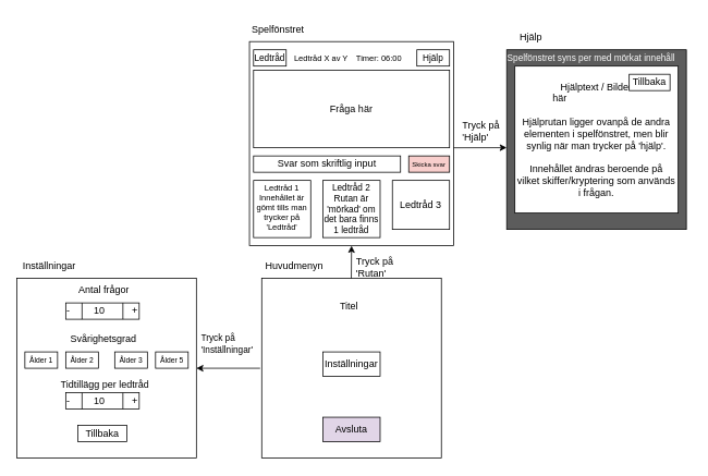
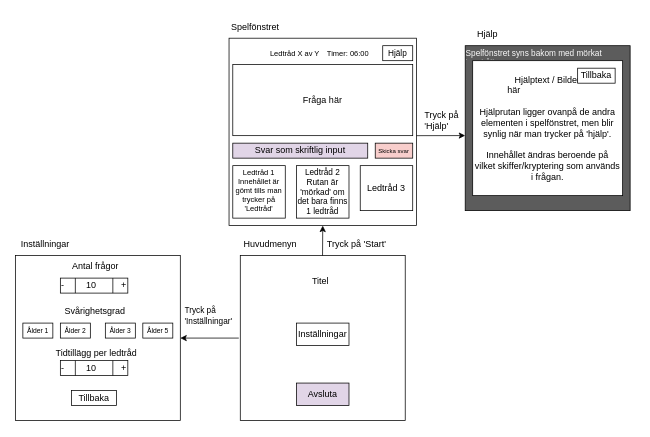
  <mxCell id="0" />
  <mxCell id="1" parent="0" />
  <mxCell id="2" value="" style="whiteSpace=wrap;html=1;aspect=fixed;" parent="1" vertex="1"><mxGeometry x="320" y="340" width="220" height="220" as="geometry" /></mxCell>
  <mxCell id="3" value="" style="whiteSpace=wrap;html=1;aspect=fixed;" parent="1" vertex="1"><mxGeometry x="20" y="340" width="220" height="220" as="geometry" /></mxCell>
  <mxCell id="4" value="" style="whiteSpace=wrap;html=1;aspect=fixed;" parent="1" vertex="1"><mxGeometry x="305" y="50" width="250" height="250" as="geometry" /></mxCell>
  <mxCell id="5" value="" style="whiteSpace=wrap;html=1;aspect=fixed;fillColor=#5C5C5C;" parent="1" vertex="1"><mxGeometry x="620" y="60" width="220" height="220" as="geometry" /></mxCell>
  <mxCell id="6" value="Huvudmenyn" style="text;strokeColor=none;align=center;fillColor=none;html=1;verticalAlign=middle;whiteSpace=wrap;rounded=0;" parent="1" vertex="1"><mxGeometry x="320" y="310" width="80" height="30" as="geometry" /></mxCell>
  <mxCell id="7" value="Inställningar" style="text;strokeColor=none;align=center;fillColor=none;html=1;verticalAlign=middle;whiteSpace=wrap;rounded=0;" parent="1" vertex="1"><mxGeometry x="20" y="310" width="80" height="30" as="geometry" /></mxCell>
  <mxCell id="8" value="Hjälp" style="text;strokeColor=none;align=center;fillColor=none;html=1;verticalAlign=middle;whiteSpace=wrap;rounded=0;" parent="1" vertex="1"><mxGeometry x="610" y="30" width="80" height="30" as="geometry" /></mxCell>
  <mxCell id="9" value="Spelfönstret" style="text;strokeColor=none;align=center;fillColor=none;html=1;verticalAlign=middle;whiteSpace=wrap;rounded=0;" parent="1" vertex="1"><mxGeometry x="300" y="20" width="80" height="30" as="geometry" /></mxCell>
  <mxCell id="10" value="" style="rounded=0;whiteSpace=wrap;html=1;" parent="1" vertex="1"><mxGeometry x="30" y="430" width="40" height="20" as="geometry" /></mxCell>
  <mxCell id="11" value="" style="rounded=0;whiteSpace=wrap;html=1;" parent="1" vertex="1"><mxGeometry x="80" y="430" width="40" height="20" as="geometry" /></mxCell>
  <mxCell id="12" value="" style="rounded=0;whiteSpace=wrap;html=1;" parent="1" vertex="1"><mxGeometry x="190" y="430" width="40" height="20" as="geometry" /></mxCell>
  <mxCell id="13" value="" style="rounded=0;whiteSpace=wrap;html=1;" parent="1" vertex="1"><mxGeometry x="140" y="430" width="40" height="20" as="geometry" /></mxCell>
  <mxCell id="14" value="-&lt;span style=&quot;white-space: pre;&quot;&gt;&#09;  10&lt;span style=&quot;white-space: pre;&quot;&gt;&#09;&lt;/span&gt;&lt;span style=&quot;white-space: pre;&quot;&gt;&#09;&lt;/span&gt;+&lt;/span&gt;" style="rounded=0;whiteSpace=wrap;html=1;" parent="1" vertex="1"><mxGeometry x="80" y="480" width="90" height="20" as="geometry" /></mxCell>
  <mxCell id="15" value="Tillbaka" style="rounded=0;whiteSpace=wrap;html=1;" parent="1" vertex="1"><mxGeometry x="95" y="520" width="60" height="20" as="geometry" /></mxCell>
  <mxCell id="16" value="" style="endArrow=none;html=1;rounded=0;" parent="1" edge="1"><mxGeometry width="50" height="50" relative="1" as="geometry"><mxPoint x="150" y="500" as="sourcePoint" /><mxPoint x="150" y="480" as="targetPoint" /></mxGeometry></mxCell>
  <mxCell id="17" value="" style="endArrow=none;html=1;rounded=0;" parent="1" edge="1"><mxGeometry width="50" height="50" relative="1" as="geometry"><mxPoint x="100" y="500" as="sourcePoint" /><mxPoint x="100" y="480" as="targetPoint" /></mxGeometry></mxCell>
  <mxCell id="18" value="-&lt;span style=&quot;white-space: pre;&quot;&gt;&#09;  10&lt;span style=&quot;white-space: pre;&quot;&gt;&#09;&lt;/span&gt;&lt;span style=&quot;white-space: pre;&quot;&gt;&#09;&lt;/span&gt;+&lt;/span&gt;" style="rounded=0;whiteSpace=wrap;html=1;" parent="1" vertex="1"><mxGeometry x="80" y="370" width="90" height="20" as="geometry" /></mxCell>
  <mxCell id="19" value="" style="endArrow=none;html=1;rounded=0;" parent="1" edge="1"><mxGeometry width="50" height="50" relative="1" as="geometry"><mxPoint x="150" y="390" as="sourcePoint" /><mxPoint x="150" y="370" as="targetPoint" /></mxGeometry></mxCell>
  <mxCell id="20" value="" style="endArrow=none;html=1;rounded=0;" parent="1" edge="1"><mxGeometry width="50" height="50" relative="1" as="geometry"><mxPoint x="100" y="390" as="sourcePoint" /><mxPoint x="100" y="370" as="targetPoint" /></mxGeometry></mxCell>
  <mxCell id="21" value="Antal frågor" style="text;strokeColor=none;fillColor=none;align=left;verticalAlign=middle;spacingLeft=4;spacingRight=4;overflow=hidden;points=[[0,0.5],[1,0.5]];portConstraint=eastwest;rotatable=0;whiteSpace=wrap;html=1;" parent="1" vertex="1"><mxGeometry x="90" y="340" width="90" height="30" as="geometry" /></mxCell>
  <mxCell id="22" value="&lt;font style=&quot;font-size: 9px;&quot;&gt;Ålder 1&lt;br&gt;&lt;/font&gt;" style="text;strokeColor=none;fillColor=none;align=left;verticalAlign=middle;spacingLeft=4;spacingRight=4;overflow=hidden;points=[[0,0.5],[1,0.5]];portConstraint=eastwest;rotatable=0;whiteSpace=wrap;html=1;" parent="1" vertex="1"><mxGeometry x="30" y="430" width="40" height="20" as="geometry" /></mxCell>
  <mxCell id="23" value="&lt;font style=&quot;font-size: 9px;&quot;&gt;Ålder 2&lt;br&gt;&lt;/font&gt;" style="text;strokeColor=none;fillColor=none;align=left;verticalAlign=middle;spacingLeft=4;spacingRight=4;overflow=hidden;points=[[0,0.5],[1,0.5]];portConstraint=eastwest;rotatable=0;whiteSpace=wrap;html=1;" parent="1" vertex="1"><mxGeometry x="80" y="430" width="40" height="20" as="geometry" /></mxCell>
  <mxCell id="24" value="&lt;font style=&quot;font-size: 9px;&quot;&gt;Ålder 3&lt;br&gt;&lt;/font&gt;" style="text;strokeColor=none;fillColor=none;align=left;verticalAlign=middle;spacingLeft=4;spacingRight=4;overflow=hidden;points=[[0,0.5],[1,0.5]];portConstraint=eastwest;rotatable=0;whiteSpace=wrap;html=1;" parent="1" vertex="1"><mxGeometry x="140" y="430" width="40" height="20" as="geometry" /></mxCell>
  <mxCell id="25" value="&lt;font style=&quot;font-size: 9px;&quot;&gt;Ålder 5&lt;br&gt;&lt;/font&gt;" style="text;strokeColor=none;fillColor=none;align=left;verticalAlign=middle;spacingLeft=4;spacingRight=4;overflow=hidden;points=[[0,0.5],[1,0.5]];portConstraint=eastwest;rotatable=0;whiteSpace=wrap;html=1;" parent="1" vertex="1"><mxGeometry x="190" y="430" width="40" height="20" as="geometry" /></mxCell>
  <mxCell id="26" value="Tidtillägg per ledtråd" style="text;strokeColor=none;fillColor=none;align=left;verticalAlign=middle;spacingLeft=4;spacingRight=4;overflow=hidden;points=[[0,0.5],[1,0.5]];portConstraint=eastwest;rotatable=0;whiteSpace=wrap;html=1;" parent="1" vertex="1"><mxGeometry x="67.5" y="455" width="125" height="30" as="geometry" /></mxCell>
  <mxCell id="27" value="Svårighetsgrad" style="text;strokeColor=none;fillColor=none;align=left;verticalAlign=middle;spacingLeft=4;spacingRight=4;overflow=hidden;points=[[0,0.5],[1,0.5]];portConstraint=eastwest;rotatable=0;whiteSpace=wrap;html=1;" parent="1" vertex="1"><mxGeometry x="80" y="400" width="95" height="30" as="geometry" /></mxCell>
  <mxCell id="28" value="Titel" style="text;strokeColor=none;fillColor=none;align=left;verticalAlign=middle;spacingLeft=4;spacingRight=4;overflow=hidden;points=[[0,0.5],[1,0.5]];portConstraint=eastwest;rotatable=0;whiteSpace=wrap;html=1;" parent="1" vertex="1"><mxGeometry x="410" y="360" width="80" height="30" as="geometry" /></mxCell>
  <mxCell id="29" value="Avsluta" style="rounded=0;whiteSpace=wrap;html=1;fillColor=#e1d5e7;" parent="1" vertex="1"><mxGeometry x="395" y="510" width="70" height="30" as="geometry" /></mxCell>
  <mxCell id="30" value="Inställningar" style="rounded=0;whiteSpace=wrap;html=1;" parent="1" vertex="1"><mxGeometry x="395" y="430" width="70" height="30" as="geometry" /></mxCell>
  <mxCell id="31" value="&lt;div&gt;Hjälptext / Bilder här&lt;span style=&quot;white-space: pre;&quot;&gt;&#09;&lt;/span&gt;&lt;span style=&quot;white-space: pre;&quot;&gt;&#09;&lt;/span&gt;&lt;span style=&quot;white-space: pre;&quot;&gt;&#09;&lt;/span&gt;&lt;span style=&quot;white-space: pre;&quot;&gt;&#09;&lt;/span&gt;&lt;/div&gt;&lt;div&gt;&lt;br&gt;&lt;/div&gt;&lt;div&gt;Hjälprutan ligger ovanpå de andra&lt;/div&gt;&lt;div&gt;elementen i spelfönstret, men blir&lt;/div&gt;&lt;div&gt;synlig när man trycker på 'hjälp'.&lt;/div&gt;&lt;div&gt;&lt;br&gt;&lt;/div&gt;&lt;div&gt;Innehållet ändras beroende på&lt;/div&gt;&lt;div&gt;vilket skiffer/kryptering som används&lt;/div&gt;&lt;div&gt;i frågan.&lt;br&gt;&lt;/div&gt;" style="rounded=0;whiteSpace=wrap;html=1;" parent="1" vertex="1"><mxGeometry x="630" y="80" width="200" height="180" as="geometry" /></mxCell>
- <mxCell id="32" value="&lt;font color=&quot;#fcfcfc&quot; style=&quot;font-size: 11px;&quot;&gt;Spelfönstret syns per med mörkat innehåll&lt;/font&gt;" style="text;strokeColor=none;fillColor=none;align=left;verticalAlign=middle;spacingLeft=4;spacingRight=4;overflow=hidden;points=[[0,0.5],[1,0.5]];portConstraint=eastwest;rotatable=0;whiteSpace=wrap;html=1;" parent="1" vertex="1"><mxGeometry x="615" y="60" width="230" height="20" as="geometry" /></mxCell>
+ <mxCell id="32" value="&lt;font color=&quot;#fcfcfc&quot; style=&quot;font-size: 11px;&quot;&gt;Spelfönstret syns bakom med mörkat innehåll&lt;/font&gt;" style="text;strokeColor=none;fillColor=none;align=left;verticalAlign=middle;spacingLeft=4;spacingRight=4;overflow=hidden;points=[[0,0.5],[1,0.5]];portConstraint=eastwest;rotatable=0;whiteSpace=wrap;html=1;" parent="1" vertex="1"><mxGeometry x="615" y="60" width="230" height="20" as="geometry" /></mxCell>
  <mxCell id="33" value="Tillbaka" style="rounded=0;whiteSpace=wrap;html=1;" parent="1" vertex="1"><mxGeometry x="770" y="90" width="50" height="20" as="geometry" /></mxCell>
- <mxCell id="34" value="&lt;font style=&quot;font-size: 11px;&quot;&gt;Ledtråd&lt;/font&gt;" style="rounded=0;whiteSpace=wrap;html=1;" parent="1" vertex="1"><mxGeometry x="310" y="60" width="40" height="20" as="geometry" /></mxCell>
  <mxCell id="35" value="&lt;font style=&quot;font-size: 11px;&quot;&gt;Hjälp&lt;/font&gt;" style="rounded=0;whiteSpace=wrap;html=1;" parent="1" vertex="1"><mxGeometry x="510" y="60" width="40" height="20" as="geometry" /></mxCell>
  <mxCell id="36" value="&lt;font style=&quot;font-size: 10px;&quot;&gt;Ledtråd X av Y&lt;/font&gt;" style="text;strokeColor=none;fillColor=none;align=left;verticalAlign=middle;spacingLeft=4;spacingRight=4;overflow=hidden;points=[[0,0.5],[1,0.5]];portConstraint=eastwest;rotatable=0;whiteSpace=wrap;html=1;" parent="1" vertex="1"><mxGeometry x="354" y="55" width="80" height="30" as="geometry" /></mxCell>
  <mxCell id="37" value="&lt;font style=&quot;font-size: 10px;&quot;&gt;Timer: 06:00&lt;br&gt;&lt;/font&gt;" style="text;strokeColor=none;fillColor=none;align=left;verticalAlign=middle;spacingLeft=4;spacingRight=4;overflow=hidden;points=[[0,0.5],[1,0.5]];portConstraint=eastwest;rotatable=0;whiteSpace=wrap;html=1;" parent="1" vertex="1"><mxGeometry x="430" y="55" width="80" height="30" as="geometry" /></mxCell>
  <mxCell id="38" value="Fråga här" style="rounded=0;whiteSpace=wrap;html=1;" parent="1" vertex="1"><mxGeometry x="310" y="85" width="240" height="95" as="geometry" /></mxCell>
- <mxCell id="39" value="Svar som skriftlig input" style="rounded=0;whiteSpace=wrap;html=1;" parent="1" vertex="1"><mxGeometry x="310" y="190" width="180" height="20" as="geometry" /></mxCell>
+ <mxCell id="39" value="Svar som skriftlig input" style="rounded=0;whiteSpace=wrap;html=1;fillColor=#e1d5e7;" parent="1" vertex="1"><mxGeometry x="310" y="190" width="180" height="20" as="geometry" /></mxCell>
  <mxCell id="40" value="&lt;font style=&quot;font-size: 8px;&quot;&gt;Skicka svar&lt;br&gt;&lt;/font&gt;" style="rounded=0;whiteSpace=wrap;html=1;fillColor=#f8cecc;" parent="1" vertex="1"><mxGeometry x="500" y="190" width="50" height="20" as="geometry" /></mxCell>
  <mxCell id="41" value="&lt;div style=&quot;font-size: 10px;&quot;&gt;&lt;font style=&quot;font-size: 10px;&quot;&gt;&lt;br&gt;&lt;/font&gt;&lt;/div&gt;&lt;div style=&quot;font-size: 10px;&quot;&gt;&lt;font style=&quot;font-size: 10px;&quot;&gt;Ledtråd 1&lt;/font&gt;&lt;/div&gt;&lt;div style=&quot;font-size: 10px;&quot;&gt;&lt;font style=&quot;font-size: 10px;&quot;&gt;Innehållet är gömt tills man trycker på 'Ledtråd'&lt;br&gt;&lt;/font&gt;&lt;/div&gt;&lt;font style=&quot;font-size: 10px;&quot;&gt;&lt;br&gt;&lt;/font&gt;" style="rounded=0;whiteSpace=wrap;html=1;" parent="1" vertex="1"><mxGeometry x="310" y="220" width="70" height="70" as="geometry" /></mxCell>
  <mxCell id="42" value="Ledtråd 3" style="rounded=0;whiteSpace=wrap;html=1;" parent="1" vertex="1"><mxGeometry x="480" y="220" width="70" height="60" as="geometry" /></mxCell>
  <mxCell id="43" value="&lt;div style=&quot;font-size: 11px;&quot;&gt;&lt;font style=&quot;font-size: 11px;&quot;&gt;Ledtråd 2&lt;/font&gt;&lt;/div&gt;&lt;div style=&quot;font-size: 11px;&quot;&gt;&lt;font style=&quot;font-size: 11px;&quot;&gt;Rutan är 'mörkad' om det bara finns 1 ledtråd&lt;font style=&quot;font-size: 11px;&quot;&gt;&lt;br&gt;&lt;/font&gt;&lt;/font&gt;&lt;/div&gt;" style="rounded=0;whiteSpace=wrap;html=1;" parent="1" vertex="1"><mxGeometry x="395" y="220" width="70" height="70" as="geometry" /></mxCell>
  <mxCell id="44" value="" style="endArrow=classic;html=1;rounded=0;entryX=0.5;entryY=1;entryDx=0;entryDy=0;" parent="1" target="4" edge="1"><mxGeometry width="50" height="50" relative="1" as="geometry"><mxPoint x="429.71" y="340" as="sourcePoint" /><mxPoint x="429.71" y="310" as="targetPoint" /></mxGeometry></mxCell>
- <mxCell id="45" value="Tryck på 'Rutan'" style="text;strokeColor=none;fillColor=none;align=left;verticalAlign=middle;spacingLeft=4;spacingRight=4;overflow=hidden;points=[[0,0.5],[1,0.5]];portConstraint=eastwest;rotatable=0;whiteSpace=wrap;html=1;" parent="1" vertex="1"><mxGeometry x="430" y="310" width="90" height="30" as="geometry" /></mxCell>
+ <mxCell id="45" value="Tryck på 'Start'" style="text;strokeColor=none;fillColor=none;align=left;verticalAlign=middle;spacingLeft=4;spacingRight=4;overflow=hidden;points=[[0,0.5],[1,0.5]];portConstraint=eastwest;rotatable=0;whiteSpace=wrap;html=1;" parent="1" vertex="1"><mxGeometry x="430" y="310" width="90" height="30" as="geometry" /></mxCell>
  <mxCell id="46" value="" style="endArrow=classic;html=1;rounded=0;exitX=-0.009;exitY=0.5;exitDx=0;exitDy=0;exitPerimeter=0;" parent="1" source="2" edge="1"><mxGeometry width="50" height="50" relative="1" as="geometry"><mxPoint x="280" y="470" as="sourcePoint" /><mxPoint x="240" y="450" as="targetPoint" /></mxGeometry></mxCell>
  <mxCell id="47" value="&lt;font style=&quot;font-size: 11px;&quot;&gt;Tryck på 'Inställningar'&lt;/font&gt;" style="text;strokeColor=none;fillColor=none;align=left;verticalAlign=middle;spacingLeft=4;spacingRight=4;overflow=hidden;points=[[0,0.5],[1,0.5]];portConstraint=eastwest;rotatable=0;whiteSpace=wrap;html=1;" parent="1" vertex="1"><mxGeometry x="240" y="400" width="80" height="40" as="geometry" /></mxCell>
  <mxCell id="48" value="" style="endArrow=classic;html=1;rounded=0;entryX=0;entryY=0.545;entryDx=0;entryDy=0;entryPerimeter=0;" parent="1" target="5" edge="1"><mxGeometry width="50" height="50" relative="1" as="geometry"><mxPoint x="555" y="180" as="sourcePoint" /><mxPoint x="605" y="130" as="targetPoint" /></mxGeometry></mxCell>
  <mxCell id="49" value="Tryck på 'Hjälp'" style="text;strokeColor=none;fillColor=none;align=left;verticalAlign=middle;spacingLeft=4;spacingRight=4;overflow=hidden;points=[[0,0.5],[1,0.5]];portConstraint=eastwest;rotatable=0;whiteSpace=wrap;html=1;" parent="1" vertex="1"><mxGeometry x="560" y="140" width="80" height="40" as="geometry" /></mxCell>
